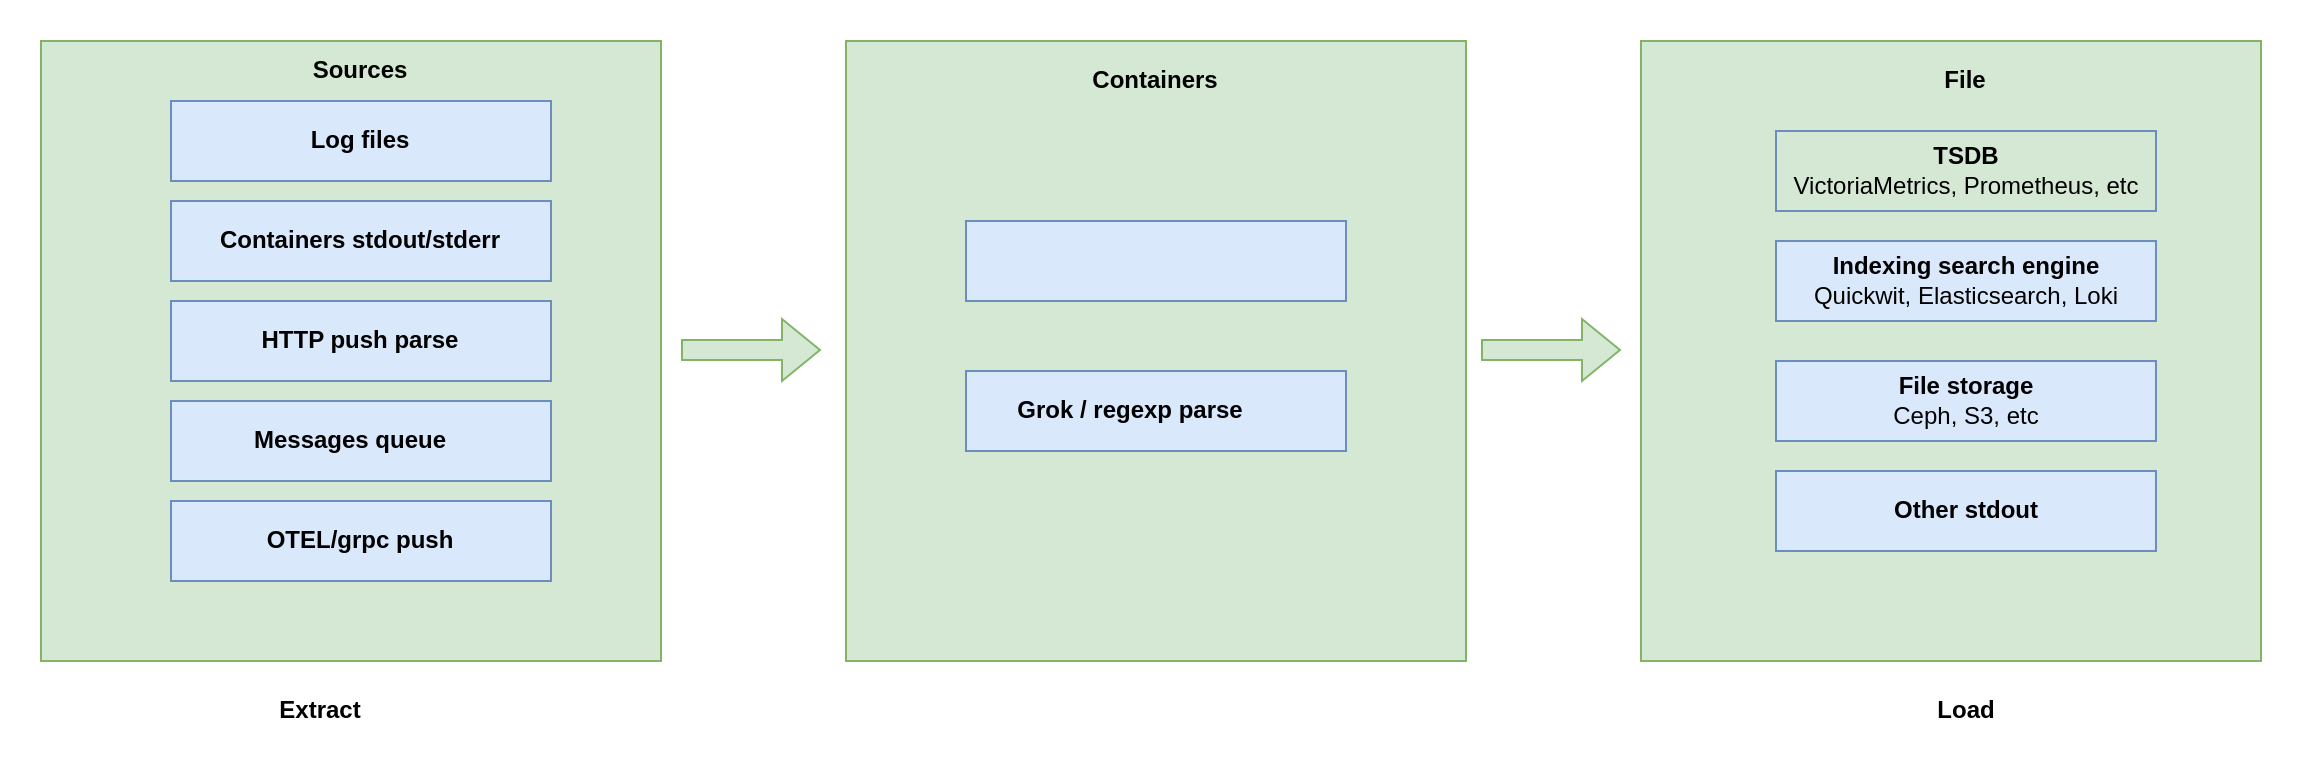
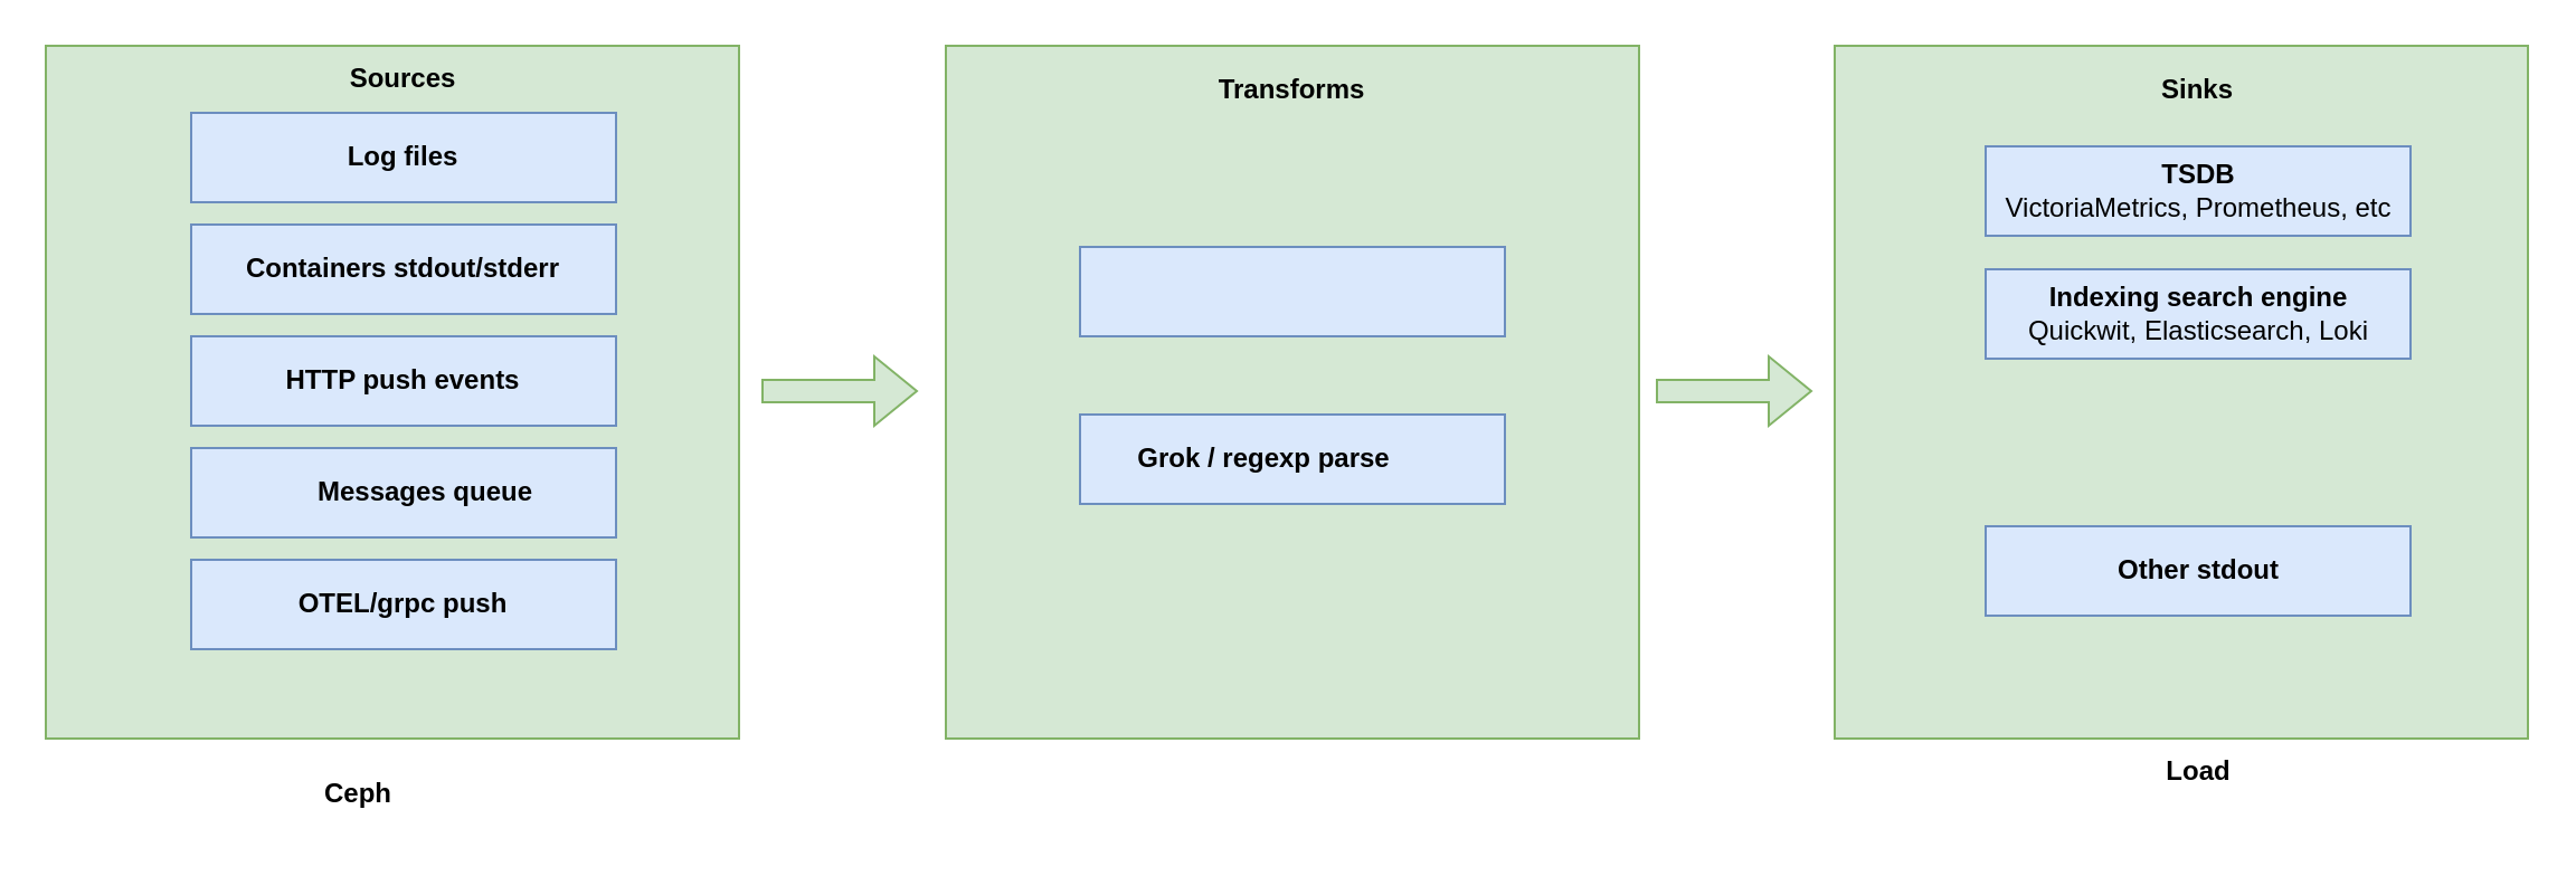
  <mxCell id="0" />
  <mxCell id="1" parent="0" />
  <mxCell id="2" value="" style="whiteSpace=wrap;html=1;aspect=fixed;fillColor=#d5e8d4;strokeColor=#82b366;" parent="1" vertex="1"><mxGeometry x="20" y="20" width="310" height="310" as="geometry" /></mxCell>
  <mxCell id="3" value="" style="rounded=0;whiteSpace=wrap;html=1;fillColor=#dae8fc;strokeColor=#6c8ebf;" parent="1" vertex="1"><mxGeometry x="85" y="100" width="190" height="40" as="geometry" /></mxCell>
  <mxCell id="4" value="&lt;b&gt;Containers stdout/stderr&lt;/b&gt;" style="text;html=1;align=center;verticalAlign=middle;whiteSpace=wrap;rounded=0;" parent="1" vertex="1"><mxGeometry x="100" y="105" width="160" height="30" as="geometry" /></mxCell>
  <mxCell id="5" value="" style="rounded=0;whiteSpace=wrap;html=1;fillColor=#dae8fc;strokeColor=#6c8ebf;" parent="1" vertex="1"><mxGeometry x="85" y="50" width="190" height="40" as="geometry" /></mxCell>
  <mxCell id="6" value="&lt;b&gt;Log files&lt;/b&gt;" style="text;html=1;align=center;verticalAlign=middle;whiteSpace=wrap;rounded=0;" parent="1" vertex="1"><mxGeometry x="150" y="55" width="60" height="30" as="geometry" /></mxCell>
  <mxCell id="7" value="" style="rounded=0;whiteSpace=wrap;html=1;fillColor=#dae8fc;strokeColor=#6c8ebf;" parent="1" vertex="1"><mxGeometry x="85" y="150" width="190" height="40" as="geometry" /></mxCell>
- <mxCell id="8" value="&lt;b&gt;HTTP push parse&lt;/b&gt;" style="text;html=1;align=center;verticalAlign=middle;whiteSpace=wrap;rounded=0;" parent="1" vertex="1"><mxGeometry x="100" y="155" width="160" height="30" as="geometry" /></mxCell>
+ <mxCell id="8" value="&lt;b&gt;HTTP push events&lt;/b&gt;" style="text;html=1;align=center;verticalAlign=middle;whiteSpace=wrap;rounded=0;" parent="1" vertex="1"><mxGeometry x="100" y="155" width="160" height="30" as="geometry" /></mxCell>
  <mxCell id="9" value="" style="rounded=0;whiteSpace=wrap;html=1;fillColor=#dae8fc;strokeColor=#6c8ebf;" parent="1" vertex="1"><mxGeometry x="85" y="200" width="190" height="40" as="geometry" /></mxCell>
- <mxCell id="10" value="&lt;b&gt;Messages queue&lt;/b&gt;" style="text;html=1;align=center;verticalAlign=middle;whiteSpace=wrap;rounded=0;" parent="1" vertex="1"><mxGeometry x="95" y="205" width="160" height="30" as="geometry" /></mxCell>
+ <mxCell id="10" value="&lt;b&gt;Messages queue&lt;/b&gt;" style="text;html=1;align=center;verticalAlign=middle;whiteSpace=wrap;rounded=0;" parent="1" vertex="1"><mxGeometry x="110" y="205" width="160" height="30" as="geometry" /></mxCell>
  <mxCell id="11" value="" style="rounded=0;whiteSpace=wrap;html=1;fillColor=#dae8fc;strokeColor=#6c8ebf;" parent="1" vertex="1"><mxGeometry x="85" y="250" width="190" height="40" as="geometry" /></mxCell>
  <mxCell id="12" value="&lt;b&gt;OTEL/grpc push&lt;/b&gt;" style="text;html=1;align=center;verticalAlign=middle;whiteSpace=wrap;rounded=0;" parent="1" vertex="1"><mxGeometry x="100" y="255" width="160" height="30" as="geometry" /></mxCell>
- <mxCell id="13" value="&lt;b&gt;Extract&lt;/b&gt;" style="text;html=1;align=center;verticalAlign=middle;whiteSpace=wrap;rounded=0;" parent="1" vertex="1"><mxGeometry x="130" y="340" width="60" height="30" as="geometry" /></mxCell>
+ <mxCell id="13" value="&lt;b&gt;Ceph&lt;/b&gt;" style="text;html=1;align=center;verticalAlign=middle;whiteSpace=wrap;rounded=0;" parent="1" vertex="1"><mxGeometry x="130" y="340" width="60" height="30" as="geometry" /></mxCell>
  <mxCell id="14" value="&lt;b&gt;Sources&lt;/b&gt;" style="text;html=1;align=center;verticalAlign=middle;whiteSpace=wrap;rounded=0;" parent="1" vertex="1"><mxGeometry x="150" y="20" width="60" height="30" as="geometry" /></mxCell>
  <mxCell id="15" value="" style="whiteSpace=wrap;html=1;aspect=fixed;fillColor=#d5e8d4;strokeColor=#82b366;" parent="1" vertex="1"><mxGeometry x="422.5" y="20" width="310" height="310" as="geometry" /></mxCell>
- <mxCell id="16" value="&lt;b&gt;Containers&lt;/b&gt;" style="text;html=1;align=center;verticalAlign=middle;whiteSpace=wrap;rounded=0;" parent="1" vertex="1"><mxGeometry x="535" y="25" width="85" height="30" as="geometry" /></mxCell>
+ <mxCell id="16" value="&lt;b&gt;Transforms&lt;/b&gt;" style="text;html=1;align=center;verticalAlign=middle;whiteSpace=wrap;rounded=0;" parent="1" vertex="1"><mxGeometry x="535" y="25" width="85" height="30" as="geometry" /></mxCell>
  <mxCell id="17" value="" style="rounded=0;whiteSpace=wrap;html=1;fillColor=#dae8fc;strokeColor=#6c8ebf;" parent="1" vertex="1"><mxGeometry x="482.5" y="110" width="190" height="40" as="geometry" /></mxCell>
  <mxCell id="18" value="" style="rounded=0;whiteSpace=wrap;html=1;fillColor=#dae8fc;strokeColor=#6c8ebf;" parent="1" vertex="1"><mxGeometry x="482.5" y="185" width="190" height="40" as="geometry" /></mxCell>
  <mxCell id="19" value="&lt;b&gt;Grok / regexp parse&lt;/b&gt;" style="text;html=1;align=center;verticalAlign=middle;whiteSpace=wrap;rounded=0;" parent="1" vertex="1"><mxGeometry x="490" y="190" width="150" height="30" as="geometry" /></mxCell>
  <mxCell id="20" value="" style="shape=flexArrow;endArrow=classic;html=1;rounded=0;fillColor=#d5e8d4;strokeColor=#82b366;" parent="1" edge="1"><mxGeometry width="50" height="50" relative="1" as="geometry"><mxPoint x="740" y="174.5" as="sourcePoint" /><mxPoint x="810" y="174.5" as="targetPoint" /></mxGeometry></mxCell>
  <mxCell id="21" value="" style="whiteSpace=wrap;html=1;aspect=fixed;fillColor=#d5e8d4;strokeColor=#82b366;" parent="1" vertex="1"><mxGeometry x="820" y="20" width="310" height="310" as="geometry" /></mxCell>
- <mxCell id="22" value="&lt;b&gt;File&lt;/b&gt;" style="text;html=1;align=center;verticalAlign=middle;whiteSpace=wrap;rounded=0;" parent="1" vertex="1"><mxGeometry x="940" y="25" width="85" height="30" as="geometry" /></mxCell>
- <mxCell id="23" value="&lt;b&gt;Load&lt;/b&gt;" style="text;html=1;align=center;verticalAlign=middle;whiteSpace=wrap;rounded=0;" parent="1" vertex="1"><mxGeometry x="952.5" y="340" width="60" height="30" as="geometry" /></mxCell>
+ <mxCell id="22" value="&lt;b&gt;Sinks&lt;/b&gt;" style="text;html=1;align=center;verticalAlign=middle;whiteSpace=wrap;rounded=0;" parent="1" vertex="1"><mxGeometry x="940" y="25" width="85" height="30" as="geometry" /></mxCell>
+ <mxCell id="23" value="&lt;b&gt;Load&lt;/b&gt;" style="text;html=1;align=center;verticalAlign=middle;whiteSpace=wrap;rounded=0;" parent="1" vertex="1"><mxGeometry x="952.5" y="330" width="60" height="30" as="geometry" /></mxCell>
  <mxCell id="24" value="" style="shape=flexArrow;endArrow=classic;html=1;rounded=0;fillColor=#d5e8d4;strokeColor=#82b366;" parent="1" edge="1"><mxGeometry width="50" height="50" relative="1" as="geometry"><mxPoint x="340" y="174.5" as="sourcePoint" /><mxPoint x="410" y="174.5" as="targetPoint" /></mxGeometry></mxCell>
- <mxCell id="25" value="&lt;b&gt;TSDB&lt;/b&gt;&lt;br&gt;VictoriaMetrics, Prometheus, etc" style="rounded=0;whiteSpace=wrap;html=1;fillColor=#d5e8d4;strokeColor=#6c8ebf;" parent="1" vertex="1"><mxGeometry x="887.5" y="65" width="190" height="40" as="geometry" /></mxCell>
+ <mxCell id="25" value="&lt;b&gt;TSDB&lt;/b&gt;&lt;br&gt;VictoriaMetrics, Prometheus, etc" style="rounded=0;whiteSpace=wrap;html=1;fillColor=#dae8fc;strokeColor=#6c8ebf;" parent="1" vertex="1"><mxGeometry x="887.5" y="65" width="190" height="40" as="geometry" /></mxCell>
  <mxCell id="26" value="&lt;b&gt;Indexing search engine&lt;/b&gt;&lt;br&gt;Quickwit, Elasticsearch, Loki" style="rounded=0;whiteSpace=wrap;html=1;fillColor=#dae8fc;strokeColor=#6c8ebf;" parent="1" vertex="1"><mxGeometry x="887.5" y="120" width="190" height="40" as="geometry" /></mxCell>
- <mxCell id="27" value="&lt;b&gt;File storage&lt;/b&gt;&lt;br&gt;Ceph, S3, etc" style="rounded=0;whiteSpace=wrap;html=1;fillColor=#dae8fc;strokeColor=#6c8ebf;" parent="1" vertex="1"><mxGeometry x="887.5" y="180" width="190" height="40" as="geometry" /></mxCell>
  <mxCell id="28" value="&lt;b&gt;Other stdout&lt;/b&gt;" style="rounded=0;whiteSpace=wrap;html=1;fillColor=#dae8fc;strokeColor=#6c8ebf;" parent="1" vertex="1"><mxGeometry x="887.5" y="235" width="190" height="40" as="geometry" /></mxCell>
